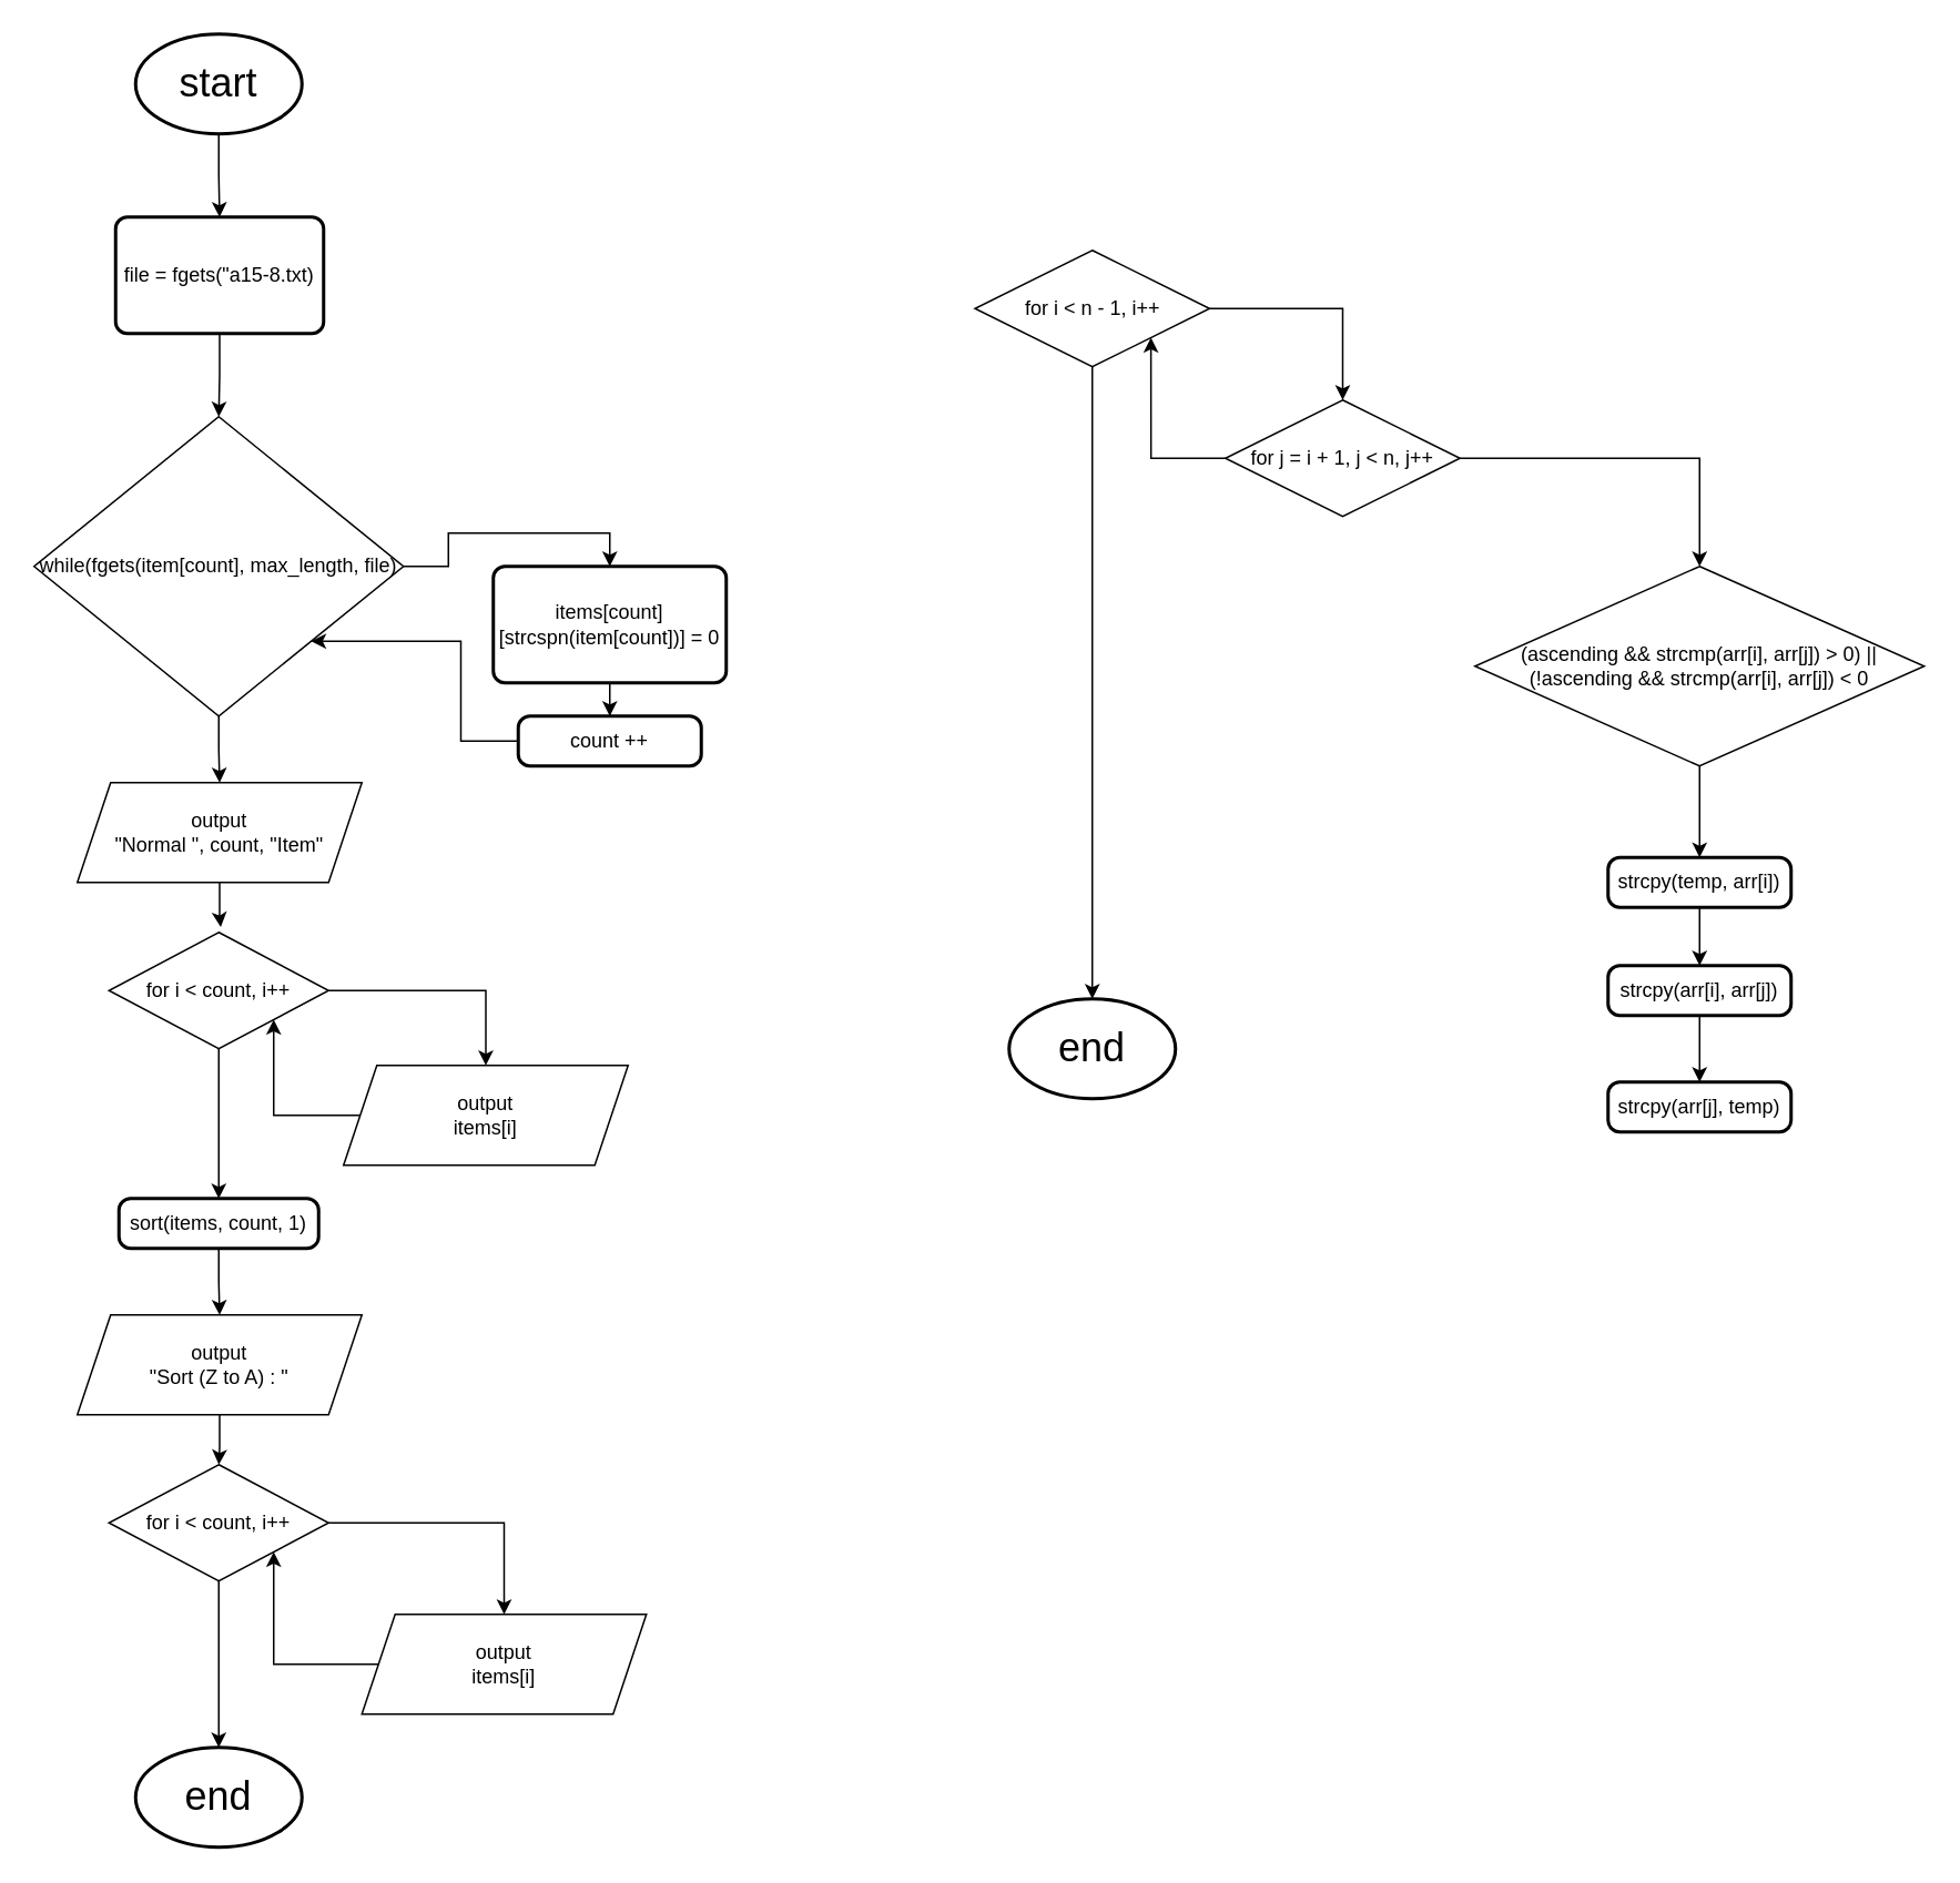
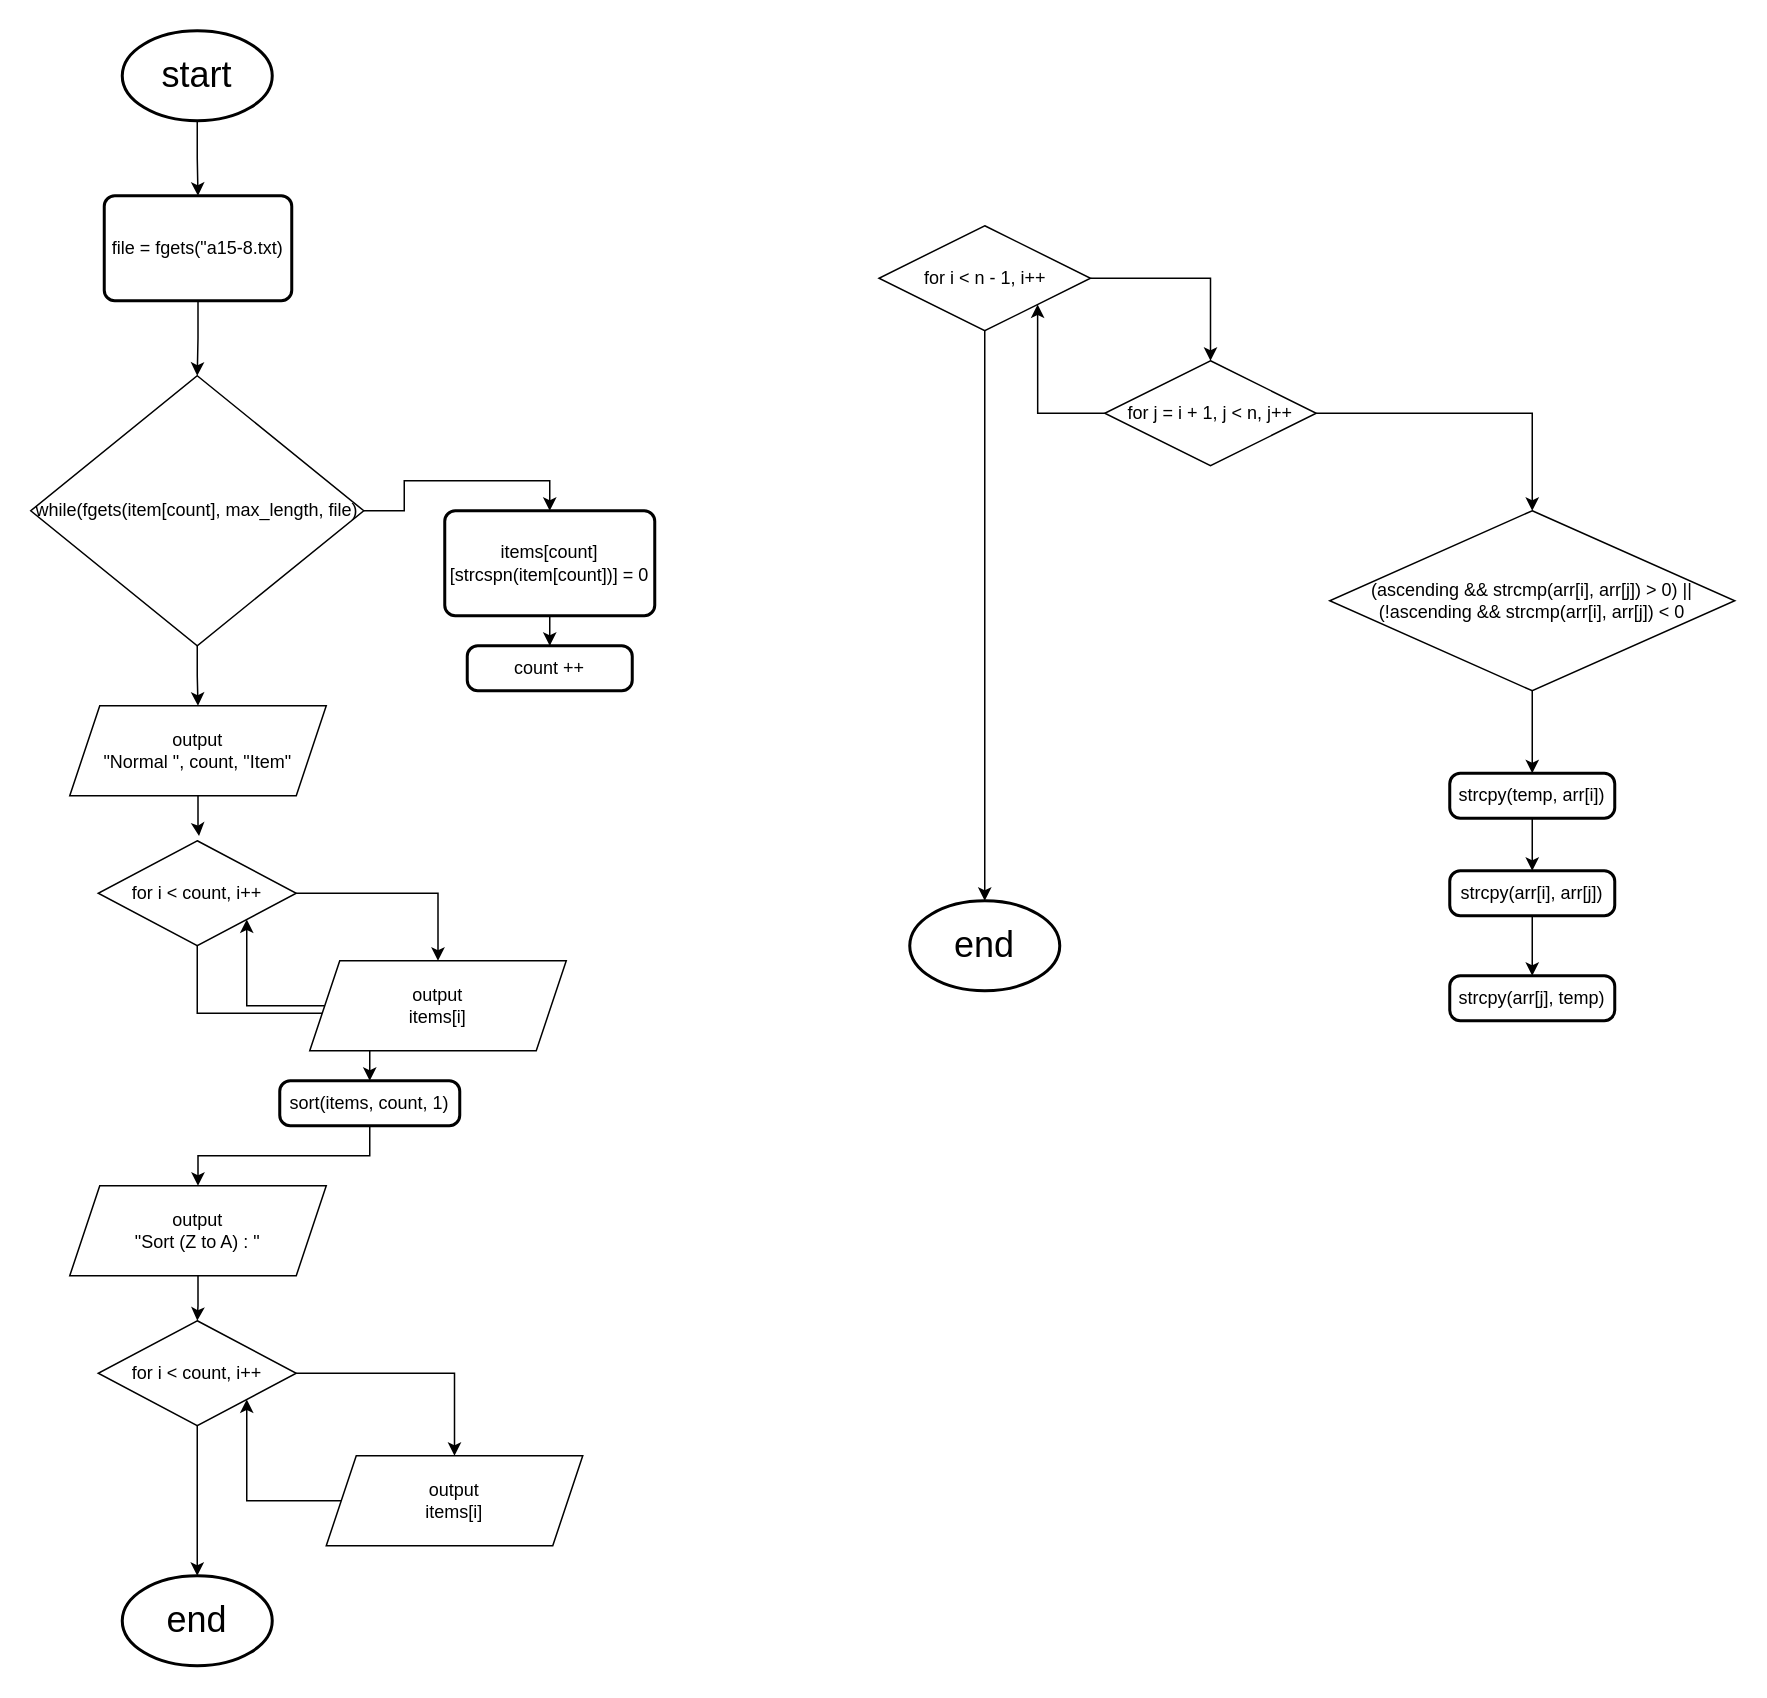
  <mxCell id="0" />
  <mxCell id="1" parent="0" />
  <mxCell id="2" style="edgeStyle=orthogonalEdgeStyle;rounded=0;orthogonalLoop=1;jettySize=auto;html=1;entryX=0.5;entryY=0;entryDx=0;entryDy=0;" edge="1" parent="1" source="3" target="6"><mxGeometry relative="1" as="geometry" /></mxCell>
  <mxCell id="3" value="&lt;font style=&quot;font-size: 24px;&quot;&gt;start&lt;/font&gt;" style="strokeWidth=2;html=1;shape=mxgraph.flowchart.start_1;whiteSpace=wrap;" vertex="1" parent="1"><mxGeometry x="81" y="20" width="100" height="60" as="geometry" /></mxCell>
  <mxCell id="4" value="&lt;font style=&quot;font-size: 24px;&quot;&gt;end&lt;/font&gt;" style="strokeWidth=2;html=1;shape=mxgraph.flowchart.start_1;whiteSpace=wrap;" vertex="1" parent="1"><mxGeometry x="81" y="1050" width="100" height="60" as="geometry" /></mxCell>
  <mxCell id="5" style="edgeStyle=orthogonalEdgeStyle;rounded=0;orthogonalLoop=1;jettySize=auto;html=1;entryX=0.5;entryY=0;entryDx=0;entryDy=0;" edge="1" parent="1" source="6" target="9"><mxGeometry relative="1" as="geometry" /></mxCell>
  <mxCell id="6" value="file = fgets(&quot;a15-8.txt)" style="rounded=1;whiteSpace=wrap;html=1;absoluteArcSize=1;arcSize=14;strokeWidth=2;" vertex="1" parent="1"><mxGeometry x="69" y="130" width="125" height="70" as="geometry" /></mxCell>
  <mxCell id="7" style="edgeStyle=orthogonalEdgeStyle;rounded=0;orthogonalLoop=1;jettySize=auto;html=1;entryX=0.5;entryY=0;entryDx=0;entryDy=0;" edge="1" parent="1" source="9" target="11"><mxGeometry relative="1" as="geometry" /></mxCell>
  <mxCell id="8" style="edgeStyle=orthogonalEdgeStyle;rounded=0;orthogonalLoop=1;jettySize=auto;html=1;entryX=0.5;entryY=0;entryDx=0;entryDy=0;" edge="1" parent="1" source="9" target="14"><mxGeometry relative="1" as="geometry" /></mxCell>
  <mxCell id="9" value="while(fgets(item[count], max_length, file)" style="rhombus;whiteSpace=wrap;html=1;" vertex="1" parent="1"><mxGeometry x="20" y="250" width="222" height="180" as="geometry" /></mxCell>
  <mxCell id="10" style="edgeStyle=orthogonalEdgeStyle;rounded=0;orthogonalLoop=1;jettySize=auto;html=1;entryX=0.5;entryY=0;entryDx=0;entryDy=0;" edge="1" parent="1" source="11" target="13"><mxGeometry relative="1" as="geometry" /></mxCell>
  <mxCell id="11" value="items[count][strcspn(item[count])] = 0" style="rounded=1;whiteSpace=wrap;html=1;absoluteArcSize=1;arcSize=14;strokeWidth=2;" vertex="1" parent="1"><mxGeometry x="296" y="340" width="140" height="70" as="geometry" /></mxCell>
- <mxCell id="12" style="edgeStyle=orthogonalEdgeStyle;rounded=0;orthogonalLoop=1;jettySize=auto;html=1;entryX=1;entryY=1;entryDx=0;entryDy=0;" edge="1" parent="1" source="13" target="9"><mxGeometry relative="1" as="geometry" /></mxCell>
  <mxCell id="13" value="count ++" style="rounded=1;whiteSpace=wrap;html=1;absoluteArcSize=1;arcSize=14;strokeWidth=2;" vertex="1" parent="1"><mxGeometry x="311" y="430" width="110" height="30" as="geometry" /></mxCell>
  <mxCell id="14" value="output&lt;br&gt;&quot;Normal &quot;, count, &quot;Item&quot;" style="shape=parallelogram;perimeter=parallelogramPerimeter;whiteSpace=wrap;html=1;fixedSize=1;" vertex="1" parent="1"><mxGeometry x="46" y="470" width="171" height="60" as="geometry" /></mxCell>
  <mxCell id="15" style="edgeStyle=orthogonalEdgeStyle;rounded=0;orthogonalLoop=1;jettySize=auto;html=1;entryX=0.5;entryY=0;entryDx=0;entryDy=0;" edge="1" parent="1" source="17" target="19"><mxGeometry relative="1" as="geometry" /></mxCell>
  <mxCell id="16" style="edgeStyle=orthogonalEdgeStyle;rounded=0;orthogonalLoop=1;jettySize=auto;html=1;entryX=0.5;entryY=0;entryDx=0;entryDy=0;" edge="1" parent="1" source="17" target="22"><mxGeometry relative="1" as="geometry" /></mxCell>
  <mxCell id="17" value="for i &amp;lt; count, i++" style="rhombus;whiteSpace=wrap;html=1;" vertex="1" parent="1"><mxGeometry x="65" y="560" width="132" height="70" as="geometry" /></mxCell>
  <mxCell id="18" style="edgeStyle=orthogonalEdgeStyle;rounded=0;orthogonalLoop=1;jettySize=auto;html=1;entryX=1;entryY=1;entryDx=0;entryDy=0;" edge="1" parent="1" source="19" target="17"><mxGeometry relative="1" as="geometry" /></mxCell>
  <mxCell id="19" value="output&lt;div&gt;items[i]&lt;/div&gt;" style="shape=parallelogram;perimeter=parallelogramPerimeter;whiteSpace=wrap;html=1;fixedSize=1;" vertex="1" parent="1"><mxGeometry x="206" y="640" width="171" height="60" as="geometry" /></mxCell>
  <mxCell id="20" style="edgeStyle=orthogonalEdgeStyle;rounded=0;orthogonalLoop=1;jettySize=auto;html=1;entryX=0.509;entryY=-0.045;entryDx=0;entryDy=0;entryPerimeter=0;" edge="1" parent="1" source="14" target="17"><mxGeometry relative="1" as="geometry" /></mxCell>
  <mxCell id="21" style="edgeStyle=orthogonalEdgeStyle;rounded=0;orthogonalLoop=1;jettySize=auto;html=1;entryX=0.5;entryY=0;entryDx=0;entryDy=0;" edge="1" parent="1" source="22" target="24"><mxGeometry relative="1" as="geometry" /></mxCell>
- <mxCell id="22" value="sort(items, count, 1)" style="rounded=1;whiteSpace=wrap;html=1;absoluteArcSize=1;arcSize=14;strokeWidth=2;" vertex="1" parent="1"><mxGeometry x="71" y="720" width="120" height="30" as="geometry" /></mxCell>
+ <mxCell id="22" value="sort(items, count, 1)" style="rounded=1;whiteSpace=wrap;html=1;absoluteArcSize=1;arcSize=14;strokeWidth=2;" vertex="1" parent="1"><mxGeometry x="186" y="720" width="120" height="30" as="geometry" /></mxCell>
  <mxCell id="23" style="edgeStyle=orthogonalEdgeStyle;rounded=0;orthogonalLoop=1;jettySize=auto;html=1;entryX=0.5;entryY=0;entryDx=0;entryDy=0;" edge="1" parent="1" source="24" target="26"><mxGeometry relative="1" as="geometry" /></mxCell>
  <mxCell id="24" value="output&lt;div&gt;&quot;Sort (Z to A) : &quot;&lt;/div&gt;" style="shape=parallelogram;perimeter=parallelogramPerimeter;whiteSpace=wrap;html=1;fixedSize=1;" vertex="1" parent="1"><mxGeometry x="46" y="790" width="171" height="60" as="geometry" /></mxCell>
  <mxCell id="25" style="edgeStyle=orthogonalEdgeStyle;rounded=0;orthogonalLoop=1;jettySize=auto;html=1;entryX=0.5;entryY=0;entryDx=0;entryDy=0;" edge="1" parent="1" source="26" target="28"><mxGeometry relative="1" as="geometry" /></mxCell>
  <mxCell id="26" value="for i &amp;lt; count, i++" style="rhombus;whiteSpace=wrap;html=1;" vertex="1" parent="1"><mxGeometry x="65" y="880" width="132" height="70" as="geometry" /></mxCell>
  <mxCell id="27" style="edgeStyle=orthogonalEdgeStyle;rounded=0;orthogonalLoop=1;jettySize=auto;html=1;entryX=1;entryY=1;entryDx=0;entryDy=0;" edge="1" parent="1" source="28" target="26"><mxGeometry relative="1" as="geometry" /></mxCell>
  <mxCell id="28" value="output&lt;div&gt;items[i]&lt;/div&gt;" style="shape=parallelogram;perimeter=parallelogramPerimeter;whiteSpace=wrap;html=1;fixedSize=1;" vertex="1" parent="1"><mxGeometry x="217" y="970" width="171" height="60" as="geometry" /></mxCell>
  <mxCell id="29" style="edgeStyle=orthogonalEdgeStyle;rounded=0;orthogonalLoop=1;jettySize=auto;html=1;entryX=0.5;entryY=0;entryDx=0;entryDy=0;entryPerimeter=0;" edge="1" parent="1" source="26" target="4"><mxGeometry relative="1" as="geometry" /></mxCell>
  <mxCell id="30" style="edgeStyle=orthogonalEdgeStyle;rounded=0;orthogonalLoop=1;jettySize=auto;html=1;entryX=0.5;entryY=0;entryDx=0;entryDy=0;" edge="1" parent="1" source="31" target="34"><mxGeometry relative="1" as="geometry" /></mxCell>
  <mxCell id="31" value="for i &amp;lt; n - 1, i++" style="rhombus;whiteSpace=wrap;html=1;" vertex="1" parent="1"><mxGeometry x="585.5" y="150" width="141" height="70" as="geometry" /></mxCell>
  <mxCell id="32" style="edgeStyle=orthogonalEdgeStyle;rounded=0;orthogonalLoop=1;jettySize=auto;html=1;entryX=0.5;entryY=0;entryDx=0;entryDy=0;" edge="1" parent="1" source="34" target="36"><mxGeometry relative="1" as="geometry" /></mxCell>
  <mxCell id="33" style="edgeStyle=orthogonalEdgeStyle;rounded=0;orthogonalLoop=1;jettySize=auto;html=1;entryX=1;entryY=1;entryDx=0;entryDy=0;" edge="1" parent="1" source="34" target="31"><mxGeometry relative="1" as="geometry" /></mxCell>
  <mxCell id="34" value="for j = i + 1, j &amp;lt; n, j++" style="rhombus;whiteSpace=wrap;html=1;" vertex="1" parent="1"><mxGeometry x="736" y="240" width="141" height="70" as="geometry" /></mxCell>
  <mxCell id="35" style="edgeStyle=orthogonalEdgeStyle;rounded=0;orthogonalLoop=1;jettySize=auto;html=1;entryX=0.5;entryY=0;entryDx=0;entryDy=0;" edge="1" parent="1" source="36" target="38"><mxGeometry relative="1" as="geometry" /></mxCell>
  <mxCell id="36" value="(ascending &amp;amp;&amp;amp; strcmp(arr[i], arr[j]) &amp;gt; 0) || (!ascending &amp;amp;&amp;amp; strcmp(arr[i], arr[j]) &amp;lt; 0" style="rhombus;whiteSpace=wrap;html=1;" vertex="1" parent="1"><mxGeometry x="886" y="340" width="270" height="120" as="geometry" /></mxCell>
  <mxCell id="37" style="edgeStyle=orthogonalEdgeStyle;rounded=0;orthogonalLoop=1;jettySize=auto;html=1;entryX=0.5;entryY=0;entryDx=0;entryDy=0;" edge="1" parent="1" source="38" target="40"><mxGeometry relative="1" as="geometry" /></mxCell>
  <mxCell id="38" value="strcpy(temp, arr[i])" style="rounded=1;whiteSpace=wrap;html=1;absoluteArcSize=1;arcSize=14;strokeWidth=2;" vertex="1" parent="1"><mxGeometry x="966" y="515" width="110" height="30" as="geometry" /></mxCell>
  <mxCell id="39" style="edgeStyle=orthogonalEdgeStyle;rounded=0;orthogonalLoop=1;jettySize=auto;html=1;entryX=0.5;entryY=0;entryDx=0;entryDy=0;" edge="1" parent="1" source="40" target="41"><mxGeometry relative="1" as="geometry" /></mxCell>
  <mxCell id="40" value="strcpy(arr[i], arr[j])" style="rounded=1;whiteSpace=wrap;html=1;absoluteArcSize=1;arcSize=14;strokeWidth=2;" vertex="1" parent="1"><mxGeometry x="966" y="580" width="110" height="30" as="geometry" /></mxCell>
  <mxCell id="41" value="strcpy(arr[j], temp)" style="rounded=1;whiteSpace=wrap;html=1;absoluteArcSize=1;arcSize=14;strokeWidth=2;" vertex="1" parent="1"><mxGeometry x="966" y="650" width="110" height="30" as="geometry" /></mxCell>
  <mxCell id="42" value="&lt;font style=&quot;font-size: 24px;&quot;&gt;end&lt;/font&gt;" style="strokeWidth=2;html=1;shape=mxgraph.flowchart.start_1;whiteSpace=wrap;" vertex="1" parent="1"><mxGeometry x="606" y="600" width="100" height="60" as="geometry" /></mxCell>
  <mxCell id="43" style="edgeStyle=orthogonalEdgeStyle;rounded=0;orthogonalLoop=1;jettySize=auto;html=1;entryX=0.5;entryY=0;entryDx=0;entryDy=0;entryPerimeter=0;" edge="1" parent="1" source="31" target="42"><mxGeometry relative="1" as="geometry" /></mxCell>
